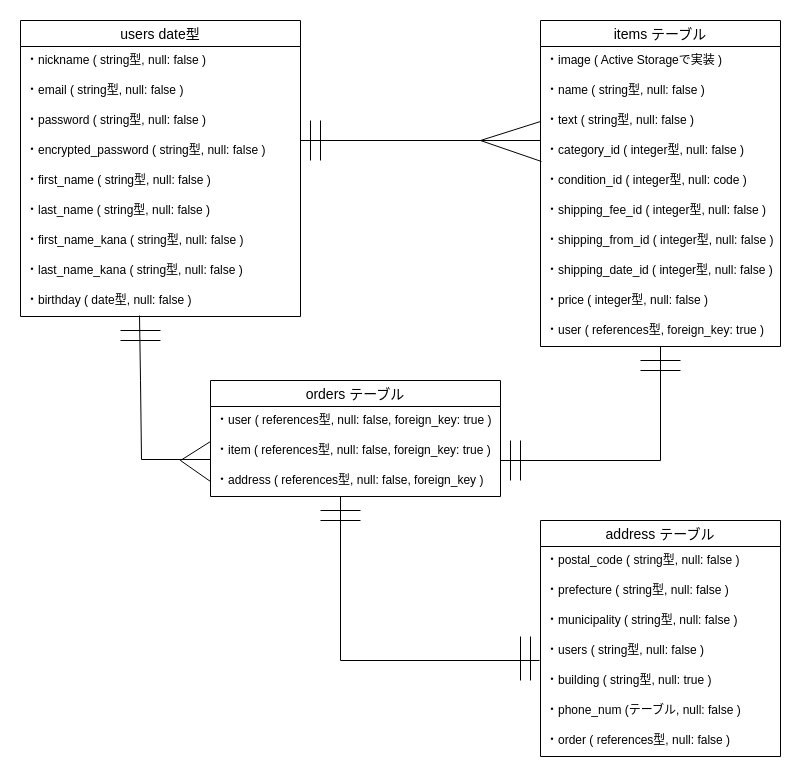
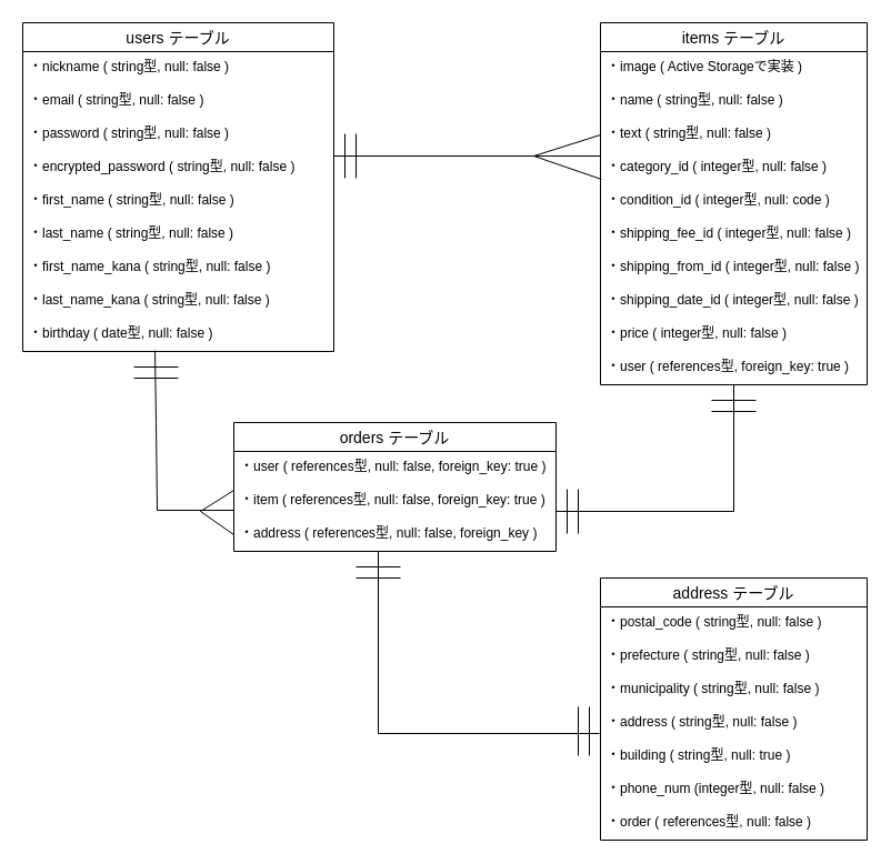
  <mxCell id="0" />
  <mxCell id="1" parent="0" />
- <mxCell id="2" value="users date型" style="swimlane;fontStyle=0;childLayout=stackLayout;horizontal=1;startSize=26;horizontalStack=0;resizeParent=1;resizeParentMax=0;resizeLast=0;collapsible=1;marginBottom=0;align=center;fontSize=14;" parent="1" vertex="1"><mxGeometry x="20" y="20" width="280" height="296" as="geometry" /></mxCell>
+ <mxCell id="2" value="users テーブル" style="swimlane;fontStyle=0;childLayout=stackLayout;horizontal=1;startSize=26;horizontalStack=0;resizeParent=1;resizeParentMax=0;resizeLast=0;collapsible=1;marginBottom=0;align=center;fontSize=14;" parent="1" vertex="1"><mxGeometry x="20" y="20" width="280" height="296" as="geometry" /></mxCell>
  <mxCell id="3" value="・nickname ( string型, null: false )" style="text;strokeColor=none;fillColor=none;spacingLeft=4;spacingRight=4;overflow=hidden;rotatable=0;points=[[0,0.5],[1,0.5]];portConstraint=eastwest;fontSize=12;" parent="2" vertex="1"><mxGeometry y="26" width="280" height="30" as="geometry" /></mxCell>
  <mxCell id="4" value="・email ( string型, null: false )" style="text;strokeColor=none;fillColor=none;spacingLeft=4;spacingRight=4;overflow=hidden;rotatable=0;points=[[0,0.5],[1,0.5]];portConstraint=eastwest;fontSize=12;" parent="2" vertex="1"><mxGeometry y="56" width="280" height="30" as="geometry" /></mxCell>
  <mxCell id="5" value="・password ( string型, null: false )" style="text;strokeColor=none;fillColor=none;spacingLeft=4;spacingRight=4;overflow=hidden;rotatable=0;points=[[0,0.5],[1,0.5]];portConstraint=eastwest;fontSize=12;" parent="2" vertex="1"><mxGeometry y="86" width="280" height="30" as="geometry" /></mxCell>
  <mxCell id="6" value="・encrypted_password ( string型, null: false )" style="text;strokeColor=none;fillColor=none;spacingLeft=4;spacingRight=4;overflow=hidden;rotatable=0;points=[[0,0.5],[1,0.5]];portConstraint=eastwest;fontSize=12;" parent="2" vertex="1"><mxGeometry y="116" width="280" height="30" as="geometry" /></mxCell>
  <mxCell id="7" value="・first_name ( string型, null: false )" style="text;strokeColor=none;fillColor=none;spacingLeft=4;spacingRight=4;overflow=hidden;rotatable=0;points=[[0,0.5],[1,0.5]];portConstraint=eastwest;fontSize=12;" parent="2" vertex="1"><mxGeometry y="146" width="280" height="30" as="geometry" /></mxCell>
  <mxCell id="8" value="・last_name ( string型, null: false )" style="text;strokeColor=none;fillColor=none;spacingLeft=4;spacingRight=4;overflow=hidden;rotatable=0;points=[[0,0.5],[1,0.5]];portConstraint=eastwest;fontSize=12;" parent="2" vertex="1"><mxGeometry y="176" width="280" height="30" as="geometry" /></mxCell>
  <mxCell id="9" value="・first_name_kana ( string型, null: false )" style="text;strokeColor=none;fillColor=none;spacingLeft=4;spacingRight=4;overflow=hidden;rotatable=0;points=[[0,0.5],[1,0.5]];portConstraint=eastwest;fontSize=12;" parent="2" vertex="1"><mxGeometry y="206" width="280" height="30" as="geometry" /></mxCell>
  <mxCell id="10" value="・last_name_kana ( string型, null: false )" style="text;strokeColor=none;fillColor=none;spacingLeft=4;spacingRight=4;overflow=hidden;rotatable=0;points=[[0,0.5],[1,0.5]];portConstraint=eastwest;fontSize=12;" parent="2" vertex="1"><mxGeometry y="236" width="280" height="30" as="geometry" /></mxCell>
  <mxCell id="11" value="・birthday ( date型, null: false )" style="text;strokeColor=none;fillColor=none;spacingLeft=4;spacingRight=4;overflow=hidden;rotatable=0;points=[[0,0.5],[1,0.5]];portConstraint=eastwest;fontSize=12;" parent="2" vertex="1"><mxGeometry y="266" width="280" height="30" as="geometry" /></mxCell>
  <mxCell id="12" value="items テーブル" style="swimlane;fontStyle=0;childLayout=stackLayout;horizontal=1;startSize=26;horizontalStack=0;resizeParent=1;resizeParentMax=0;resizeLast=0;collapsible=1;marginBottom=0;align=center;fontSize=14;" parent="1" vertex="1"><mxGeometry x="540" y="20" width="240" height="326" as="geometry" /></mxCell>
  <mxCell id="13" value="・image ( Active Storageで実装 )" style="text;strokeColor=none;fillColor=none;spacingLeft=4;spacingRight=4;overflow=hidden;rotatable=0;points=[[0,0.5],[1,0.5]];portConstraint=eastwest;fontSize=12;" parent="12" vertex="1"><mxGeometry y="26" width="240" height="30" as="geometry" /></mxCell>
  <mxCell id="14" value="・name ( string型, null: false )" style="text;strokeColor=none;fillColor=none;spacingLeft=4;spacingRight=4;overflow=hidden;rotatable=0;points=[[0,0.5],[1,0.5]];portConstraint=eastwest;fontSize=12;" parent="12" vertex="1"><mxGeometry y="56" width="240" height="30" as="geometry" /></mxCell>
  <mxCell id="15" value="・text ( string型, null: false )" style="text;strokeColor=none;fillColor=none;spacingLeft=4;spacingRight=4;overflow=hidden;rotatable=0;points=[[0,0.5],[1,0.5]];portConstraint=eastwest;fontSize=12;" parent="12" vertex="1"><mxGeometry y="86" width="240" height="30" as="geometry" /></mxCell>
  <mxCell id="16" value="" style="endArrow=none;html=1;rounded=0;entryX=0;entryY=0.5;entryDx=0;entryDy=0;" parent="12" target="15" edge="1"><mxGeometry relative="1" as="geometry"><mxPoint x="-60" y="120" as="sourcePoint" /><mxPoint x="100" y="120" as="targetPoint" /></mxGeometry></mxCell>
  <mxCell id="17" value="" style="endArrow=none;html=1;rounded=0;entryX=0.004;entryY=0.833;entryDx=0;entryDy=0;entryPerimeter=0;" parent="12" target="18" edge="1"><mxGeometry relative="1" as="geometry"><mxPoint x="-60" y="120" as="sourcePoint" /><mxPoint x="100" y="120" as="targetPoint" /></mxGeometry></mxCell>
  <mxCell id="18" value="・category_id ( integer型, null: false )" style="text;strokeColor=none;fillColor=none;spacingLeft=4;spacingRight=4;overflow=hidden;rotatable=0;points=[[0,0.5],[1,0.5]];portConstraint=eastwest;fontSize=12;" parent="12" vertex="1"><mxGeometry y="116" width="240" height="30" as="geometry" /></mxCell>
  <mxCell id="19" value="・condition_id ( integer型, null: code )" style="text;strokeColor=none;fillColor=none;spacingLeft=4;spacingRight=4;overflow=hidden;rotatable=0;points=[[0,0.5],[1,0.5]];portConstraint=eastwest;fontSize=12;" parent="12" vertex="1"><mxGeometry y="146" width="240" height="30" as="geometry" /></mxCell>
  <mxCell id="20" value="・shipping_fee_id ( integer型, null: false )" style="text;strokeColor=none;fillColor=none;spacingLeft=4;spacingRight=4;overflow=hidden;rotatable=0;points=[[0,0.5],[1,0.5]];portConstraint=eastwest;fontSize=12;" parent="12" vertex="1"><mxGeometry y="176" width="240" height="30" as="geometry" /></mxCell>
  <mxCell id="21" value="・shipping_from_id ( integer型, null: false )" style="text;strokeColor=none;fillColor=none;spacingLeft=4;spacingRight=4;overflow=hidden;rotatable=0;points=[[0,0.5],[1,0.5]];portConstraint=eastwest;fontSize=12;" parent="12" vertex="1"><mxGeometry y="206" width="240" height="30" as="geometry" /></mxCell>
  <mxCell id="22" value="・shipping_date_id ( integer型, null: false )" style="text;strokeColor=none;fillColor=none;spacingLeft=4;spacingRight=4;overflow=hidden;rotatable=0;points=[[0,0.5],[1,0.5]];portConstraint=eastwest;fontSize=12;" parent="12" vertex="1"><mxGeometry y="236" width="240" height="30" as="geometry" /></mxCell>
  <mxCell id="23" value="・price ( integer型, null: false )" style="text;strokeColor=none;fillColor=none;spacingLeft=4;spacingRight=4;overflow=hidden;rotatable=0;points=[[0,0.5],[1,0.5]];portConstraint=eastwest;fontSize=12;" parent="12" vertex="1"><mxGeometry y="266" width="240" height="30" as="geometry" /></mxCell>
  <mxCell id="24" value="・user ( references型, foreign_key: true )" style="text;strokeColor=none;fillColor=none;spacingLeft=4;spacingRight=4;overflow=hidden;rotatable=0;points=[[0,0.5],[1,0.5]];portConstraint=eastwest;fontSize=12;" parent="12" vertex="1"><mxGeometry y="296" width="240" height="30" as="geometry" /></mxCell>
  <mxCell id="25" value="" style="endArrow=none;html=1;rounded=0;exitX=0.425;exitY=0.967;exitDx=0;exitDy=0;exitPerimeter=0;" parent="1" source="11" edge="1"><mxGeometry relative="1" as="geometry"><mxPoint x="140" y="340" as="sourcePoint" /><mxPoint x="210" y="459" as="targetPoint" /><Array as="points"><mxPoint x="140" y="380" /><mxPoint x="141" y="459" /></Array></mxGeometry></mxCell>
  <mxCell id="26" value="" style="endArrow=none;html=1;rounded=0;" parent="1" edge="1"><mxGeometry relative="1" as="geometry"><mxPoint x="300" y="140" as="sourcePoint" /><mxPoint x="540" y="140" as="targetPoint" /></mxGeometry></mxCell>
  <mxCell id="27" value="" style="endArrow=none;html=1;rounded=0;" parent="1" edge="1"><mxGeometry relative="1" as="geometry"><mxPoint x="310" y="120" as="sourcePoint" /><mxPoint x="310" y="160" as="targetPoint" /></mxGeometry></mxCell>
  <mxCell id="28" value="" style="endArrow=none;html=1;rounded=0;" parent="1" edge="1"><mxGeometry relative="1" as="geometry"><mxPoint x="320" y="120" as="sourcePoint" /><mxPoint x="320" y="160" as="targetPoint" /></mxGeometry></mxCell>
  <mxCell id="29" value="" style="endArrow=none;html=1;rounded=0;" parent="1" edge="1"><mxGeometry relative="1" as="geometry"><mxPoint x="120" y="330" as="sourcePoint" /><mxPoint x="160" y="330" as="targetPoint" /></mxGeometry></mxCell>
  <mxCell id="30" value="" style="endArrow=none;html=1;rounded=0;" parent="1" edge="1"><mxGeometry relative="1" as="geometry"><mxPoint x="120" y="340" as="sourcePoint" /><mxPoint x="160" y="340" as="targetPoint" /></mxGeometry></mxCell>
  <mxCell id="31" value="address テーブル" style="swimlane;fontStyle=0;childLayout=stackLayout;horizontal=1;startSize=26;horizontalStack=0;resizeParent=1;resizeParentMax=0;resizeLast=0;collapsible=1;marginBottom=0;align=center;fontSize=14;" parent="1" vertex="1"><mxGeometry x="540" y="520" width="240" height="236" as="geometry" /></mxCell>
  <mxCell id="32" value="・postal_code ( string型, null: false )" style="text;strokeColor=none;fillColor=none;spacingLeft=4;spacingRight=4;overflow=hidden;rotatable=0;points=[[0,0.5],[1,0.5]];portConstraint=eastwest;fontSize=12;" parent="31" vertex="1"><mxGeometry y="26" width="240" height="30" as="geometry" /></mxCell>
  <mxCell id="33" value="・prefecture ( string型, null: false )" style="text;strokeColor=none;fillColor=none;spacingLeft=4;spacingRight=4;overflow=hidden;rotatable=0;points=[[0,0.5],[1,0.5]];portConstraint=eastwest;fontSize=12;" parent="31" vertex="1"><mxGeometry y="56" width="240" height="30" as="geometry" /></mxCell>
  <mxCell id="34" value="・municipality ( string型, null: false )" style="text;strokeColor=none;fillColor=none;spacingLeft=4;spacingRight=4;overflow=hidden;rotatable=0;points=[[0,0.5],[1,0.5]];portConstraint=eastwest;fontSize=12;" parent="31" vertex="1"><mxGeometry y="86" width="240" height="30" as="geometry" /></mxCell>
  <mxCell id="35" value="" style="endArrow=none;html=1;rounded=0;" parent="31" edge="1"><mxGeometry relative="1" as="geometry"><mxPoint x="-10" y="116" as="sourcePoint" /><mxPoint x="-10" y="160" as="targetPoint" /></mxGeometry></mxCell>
  <mxCell id="36" value="" style="endArrow=none;html=1;rounded=0;" parent="31" edge="1"><mxGeometry relative="1" as="geometry"><mxPoint x="-20" y="116" as="sourcePoint" /><mxPoint x="-20" y="160" as="targetPoint" /></mxGeometry></mxCell>
- <mxCell id="37" value="・users ( string型, null: false )" style="text;strokeColor=none;fillColor=none;spacingLeft=4;spacingRight=4;overflow=hidden;rotatable=0;points=[[0,0.5],[1,0.5]];portConstraint=eastwest;fontSize=12;" parent="31" vertex="1"><mxGeometry y="116" width="240" height="30" as="geometry" /></mxCell>
+ <mxCell id="37" value="・address ( string型, null: false )" style="text;strokeColor=none;fillColor=none;spacingLeft=4;spacingRight=4;overflow=hidden;rotatable=0;points=[[0,0.5],[1,0.5]];portConstraint=eastwest;fontSize=12;" parent="31" vertex="1"><mxGeometry y="116" width="240" height="30" as="geometry" /></mxCell>
  <mxCell id="38" value="・building ( string型, null: true )" style="text;strokeColor=none;fillColor=none;spacingLeft=4;spacingRight=4;overflow=hidden;rotatable=0;points=[[0,0.5],[1,0.5]];portConstraint=eastwest;fontSize=12;" parent="31" vertex="1"><mxGeometry y="146" width="240" height="30" as="geometry" /></mxCell>
- <mxCell id="39" value="・phone_num (テーブル, null: false )" style="text;strokeColor=none;fillColor=none;spacingLeft=4;spacingRight=4;overflow=hidden;rotatable=0;points=[[0,0.5],[1,0.5]];portConstraint=eastwest;fontSize=12;" parent="31" vertex="1"><mxGeometry y="176" width="240" height="30" as="geometry" /></mxCell>
+ <mxCell id="39" value="・phone_num (integer型, null: false )" style="text;strokeColor=none;fillColor=none;spacingLeft=4;spacingRight=4;overflow=hidden;rotatable=0;points=[[0,0.5],[1,0.5]];portConstraint=eastwest;fontSize=12;" parent="31" vertex="1"><mxGeometry y="176" width="240" height="30" as="geometry" /></mxCell>
  <mxCell id="40" value="・order ( references型, null: false )" style="text;strokeColor=none;fillColor=none;spacingLeft=4;spacingRight=4;overflow=hidden;rotatable=0;points=[[0,0.5],[1,0.5]];portConstraint=eastwest;fontSize=12;" parent="31" vertex="1"><mxGeometry y="206" width="240" height="30" as="geometry" /></mxCell>
  <mxCell id="41" value="orders テーブル" style="swimlane;fontStyle=0;childLayout=stackLayout;horizontal=1;startSize=26;horizontalStack=0;resizeParent=1;resizeParentMax=0;resizeLast=0;collapsible=1;marginBottom=0;align=center;fontSize=14;" parent="1" vertex="1"><mxGeometry x="210" y="380" width="290" height="116" as="geometry" /></mxCell>
  <mxCell id="42" value="・user ( references型, null: false, foreign_key: true )" style="text;strokeColor=none;fillColor=none;spacingLeft=4;spacingRight=4;overflow=hidden;rotatable=0;points=[[0,0.5],[1,0.5]];portConstraint=eastwest;fontSize=12;" parent="41" vertex="1"><mxGeometry y="26" width="290" height="30" as="geometry" /></mxCell>
  <mxCell id="43" value="・item ( references型, null: false, foreign_key: true )" style="text;strokeColor=none;fillColor=none;spacingLeft=4;spacingRight=4;overflow=hidden;rotatable=0;points=[[0,0.5],[1,0.5]];portConstraint=eastwest;fontSize=12;" parent="41" vertex="1"><mxGeometry y="56" width="290" height="30" as="geometry" /></mxCell>
  <mxCell id="44" value="" style="endArrow=none;html=1;rounded=0;entryX=0;entryY=0.5;entryDx=0;entryDy=0;" parent="41" target="46" edge="1"><mxGeometry relative="1" as="geometry"><mxPoint x="-30" y="80" as="sourcePoint" /><mxPoint x="130" y="80" as="targetPoint" /></mxGeometry></mxCell>
  <mxCell id="45" value="" style="endArrow=none;html=1;rounded=0;" parent="41" edge="1"><mxGeometry relative="1" as="geometry"><mxPoint x="-30" y="80" as="sourcePoint" /><mxPoint y="61" as="targetPoint" /></mxGeometry></mxCell>
  <mxCell id="46" value="・address ( references型, null: false, foreign_key )" style="text;strokeColor=none;fillColor=none;spacingLeft=4;spacingRight=4;overflow=hidden;rotatable=0;points=[[0,0.5],[1,0.5]];portConstraint=eastwest;fontSize=12;" parent="41" vertex="1"><mxGeometry y="86" width="290" height="30" as="geometry" /></mxCell>
  <mxCell id="47" value="" style="endArrow=none;html=1;rounded=0;entryX=-0.004;entryY=0.8;entryDx=0;entryDy=0;entryPerimeter=0;" parent="41" target="37" edge="1"><mxGeometry relative="1" as="geometry"><mxPoint x="130" y="116" as="sourcePoint" /><mxPoint x="290" y="116" as="targetPoint" /><Array as="points"><mxPoint x="130" y="280" /></Array></mxGeometry></mxCell>
  <mxCell id="48" value="" style="endArrow=none;html=1;rounded=0;" parent="1" edge="1"><mxGeometry relative="1" as="geometry"><mxPoint x="320" y="510" as="sourcePoint" /><mxPoint x="360" y="510" as="targetPoint" /></mxGeometry></mxCell>
  <mxCell id="49" value="" style="endArrow=none;html=1;rounded=0;" parent="1" edge="1"><mxGeometry relative="1" as="geometry"><mxPoint x="320" y="520" as="sourcePoint" /><mxPoint x="360" y="520" as="targetPoint" /></mxGeometry></mxCell>
  <mxCell id="50" value="" style="endArrow=none;html=1;rounded=0;" parent="1" target="24" edge="1"><mxGeometry relative="1" as="geometry"><mxPoint x="500" y="460" as="sourcePoint" /><mxPoint x="660" y="350" as="targetPoint" /><Array as="points"><mxPoint x="660" y="460" /></Array></mxGeometry></mxCell>
  <mxCell id="51" value="" style="endArrow=none;html=1;rounded=0;" parent="1" edge="1"><mxGeometry relative="1" as="geometry"><mxPoint x="520" y="440" as="sourcePoint" /><mxPoint x="520" y="480" as="targetPoint" /></mxGeometry></mxCell>
  <mxCell id="52" value="" style="endArrow=none;html=1;rounded=0;" parent="1" edge="1"><mxGeometry relative="1" as="geometry"><mxPoint x="510" y="440" as="sourcePoint" /><mxPoint x="510" y="480" as="targetPoint" /></mxGeometry></mxCell>
  <mxCell id="53" value="" style="endArrow=none;html=1;rounded=0;" parent="1" edge="1"><mxGeometry relative="1" as="geometry"><mxPoint x="680" y="360" as="sourcePoint" /><mxPoint x="640" y="360" as="targetPoint" /></mxGeometry></mxCell>
  <mxCell id="54" value="" style="endArrow=none;html=1;rounded=0;" parent="1" edge="1"><mxGeometry relative="1" as="geometry"><mxPoint x="680" y="370" as="sourcePoint" /><mxPoint x="640" y="370" as="targetPoint" /></mxGeometry></mxCell>
